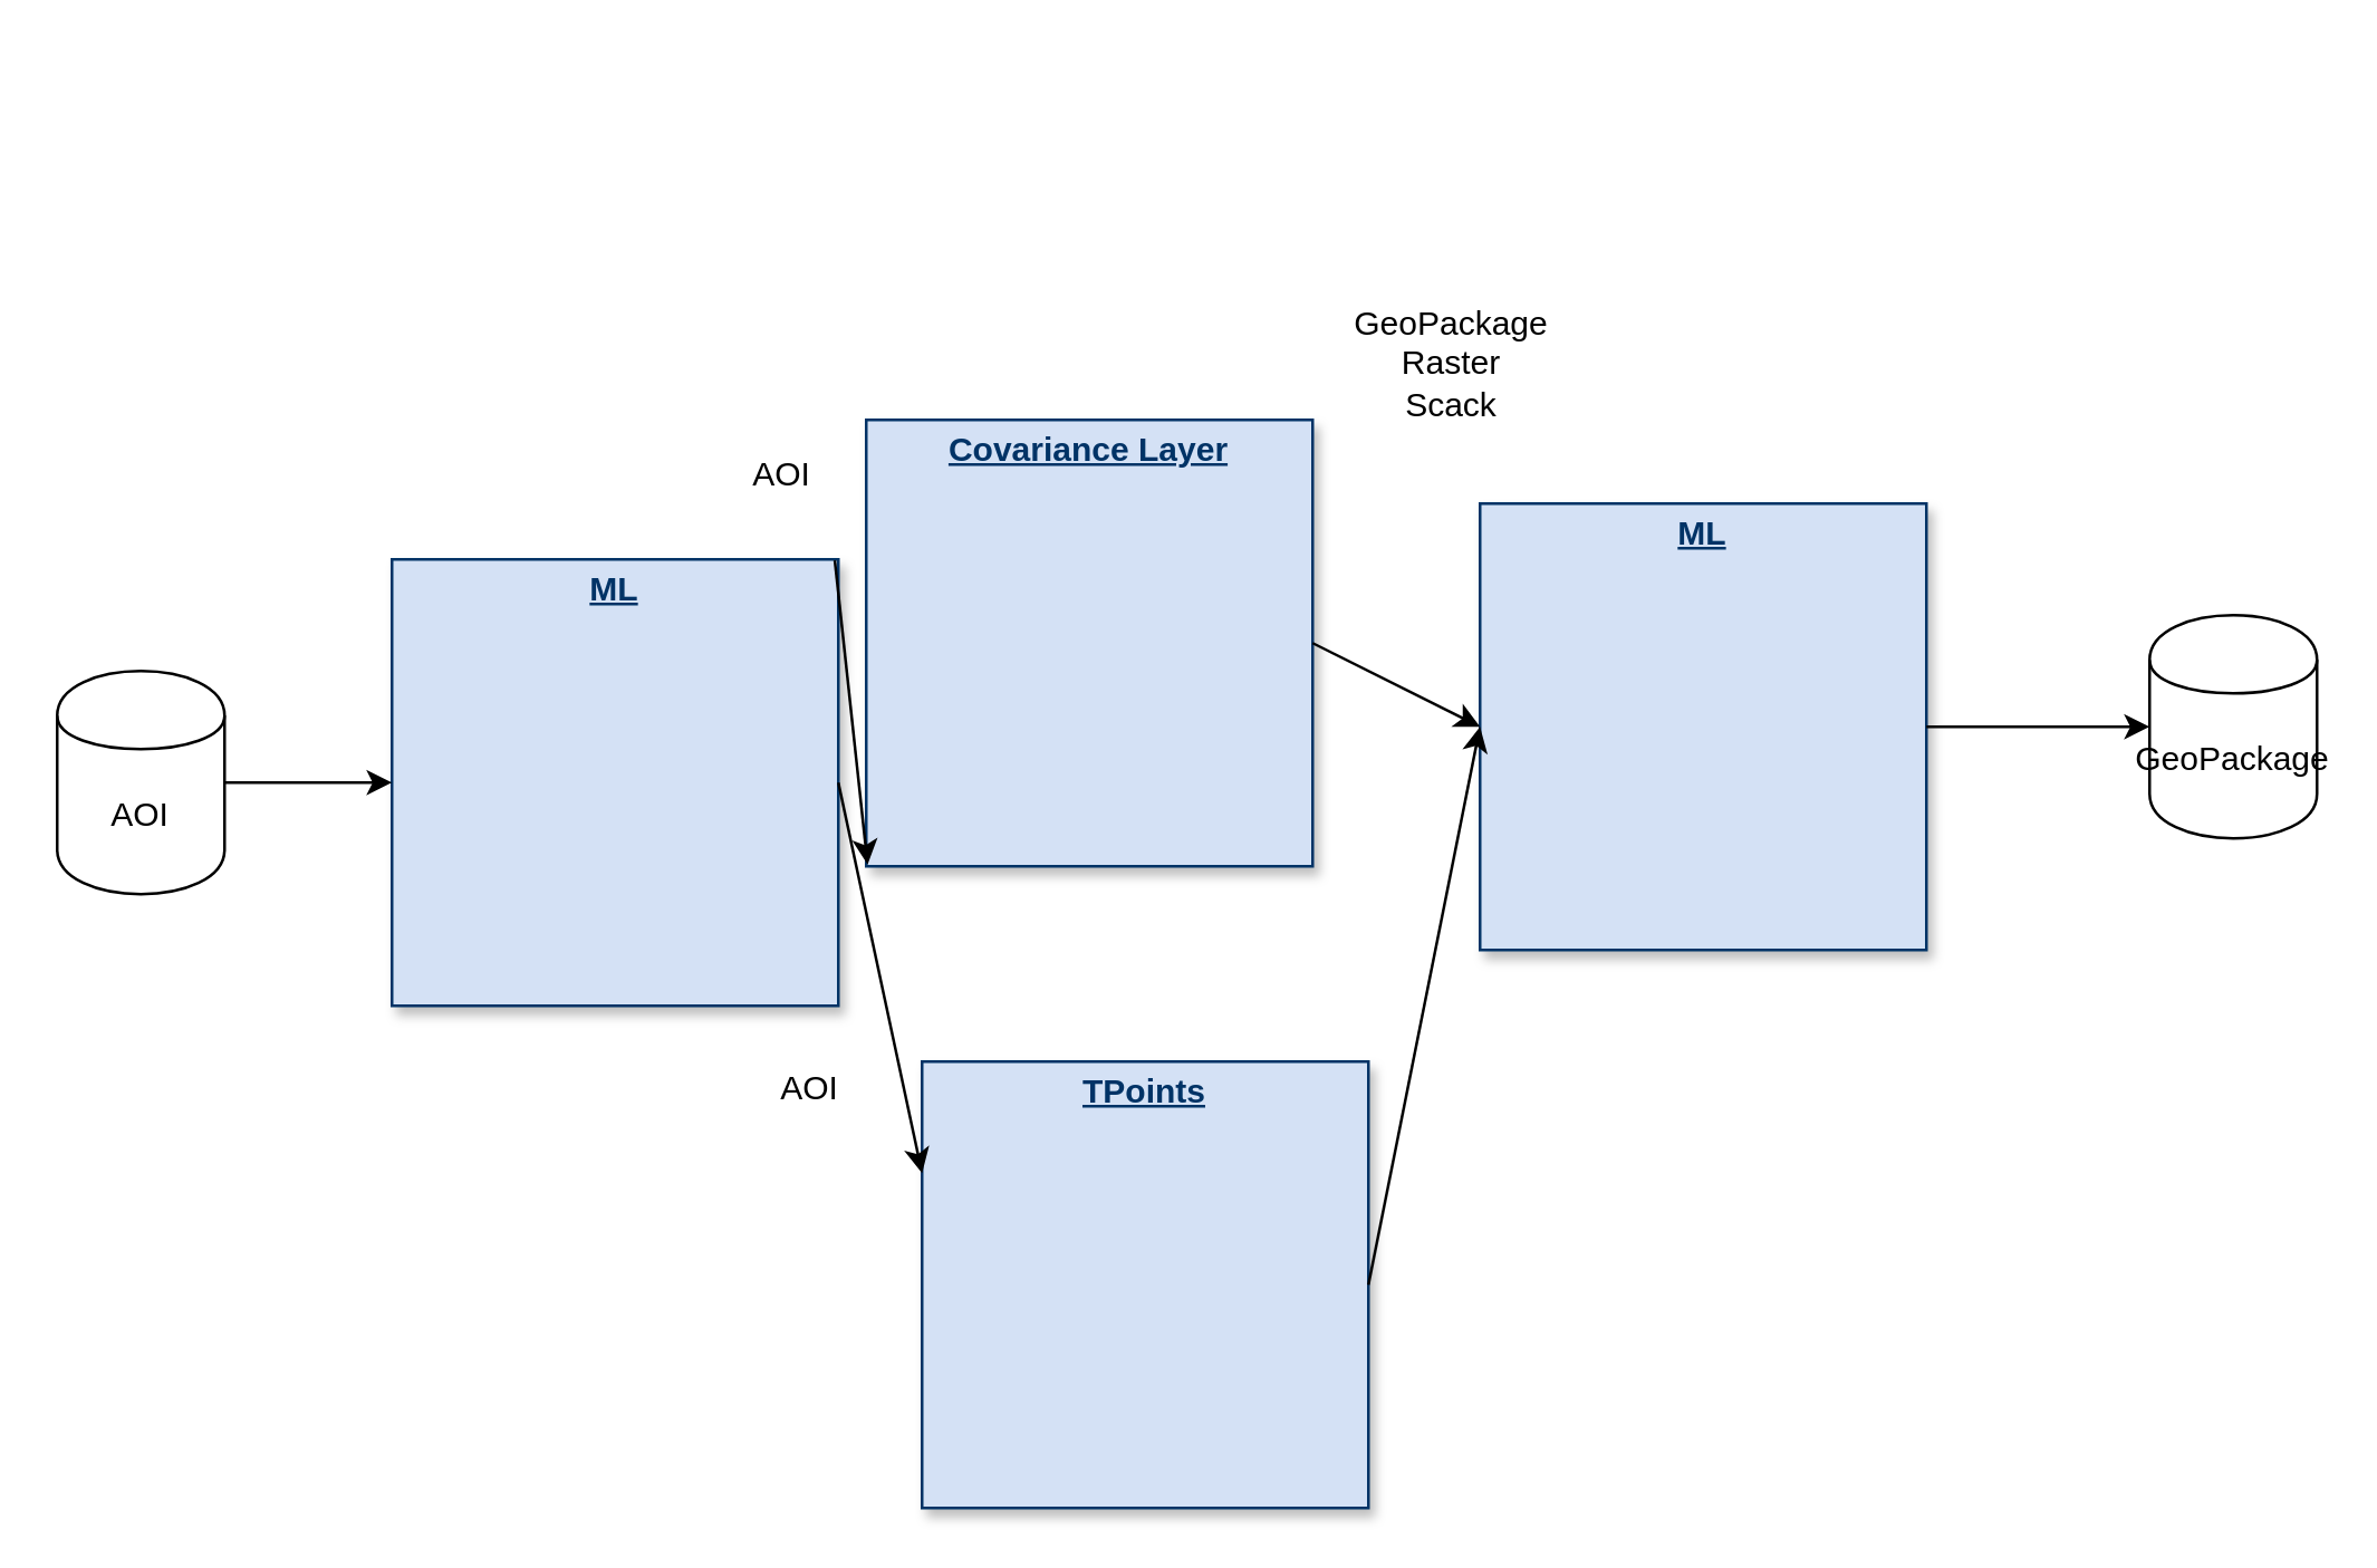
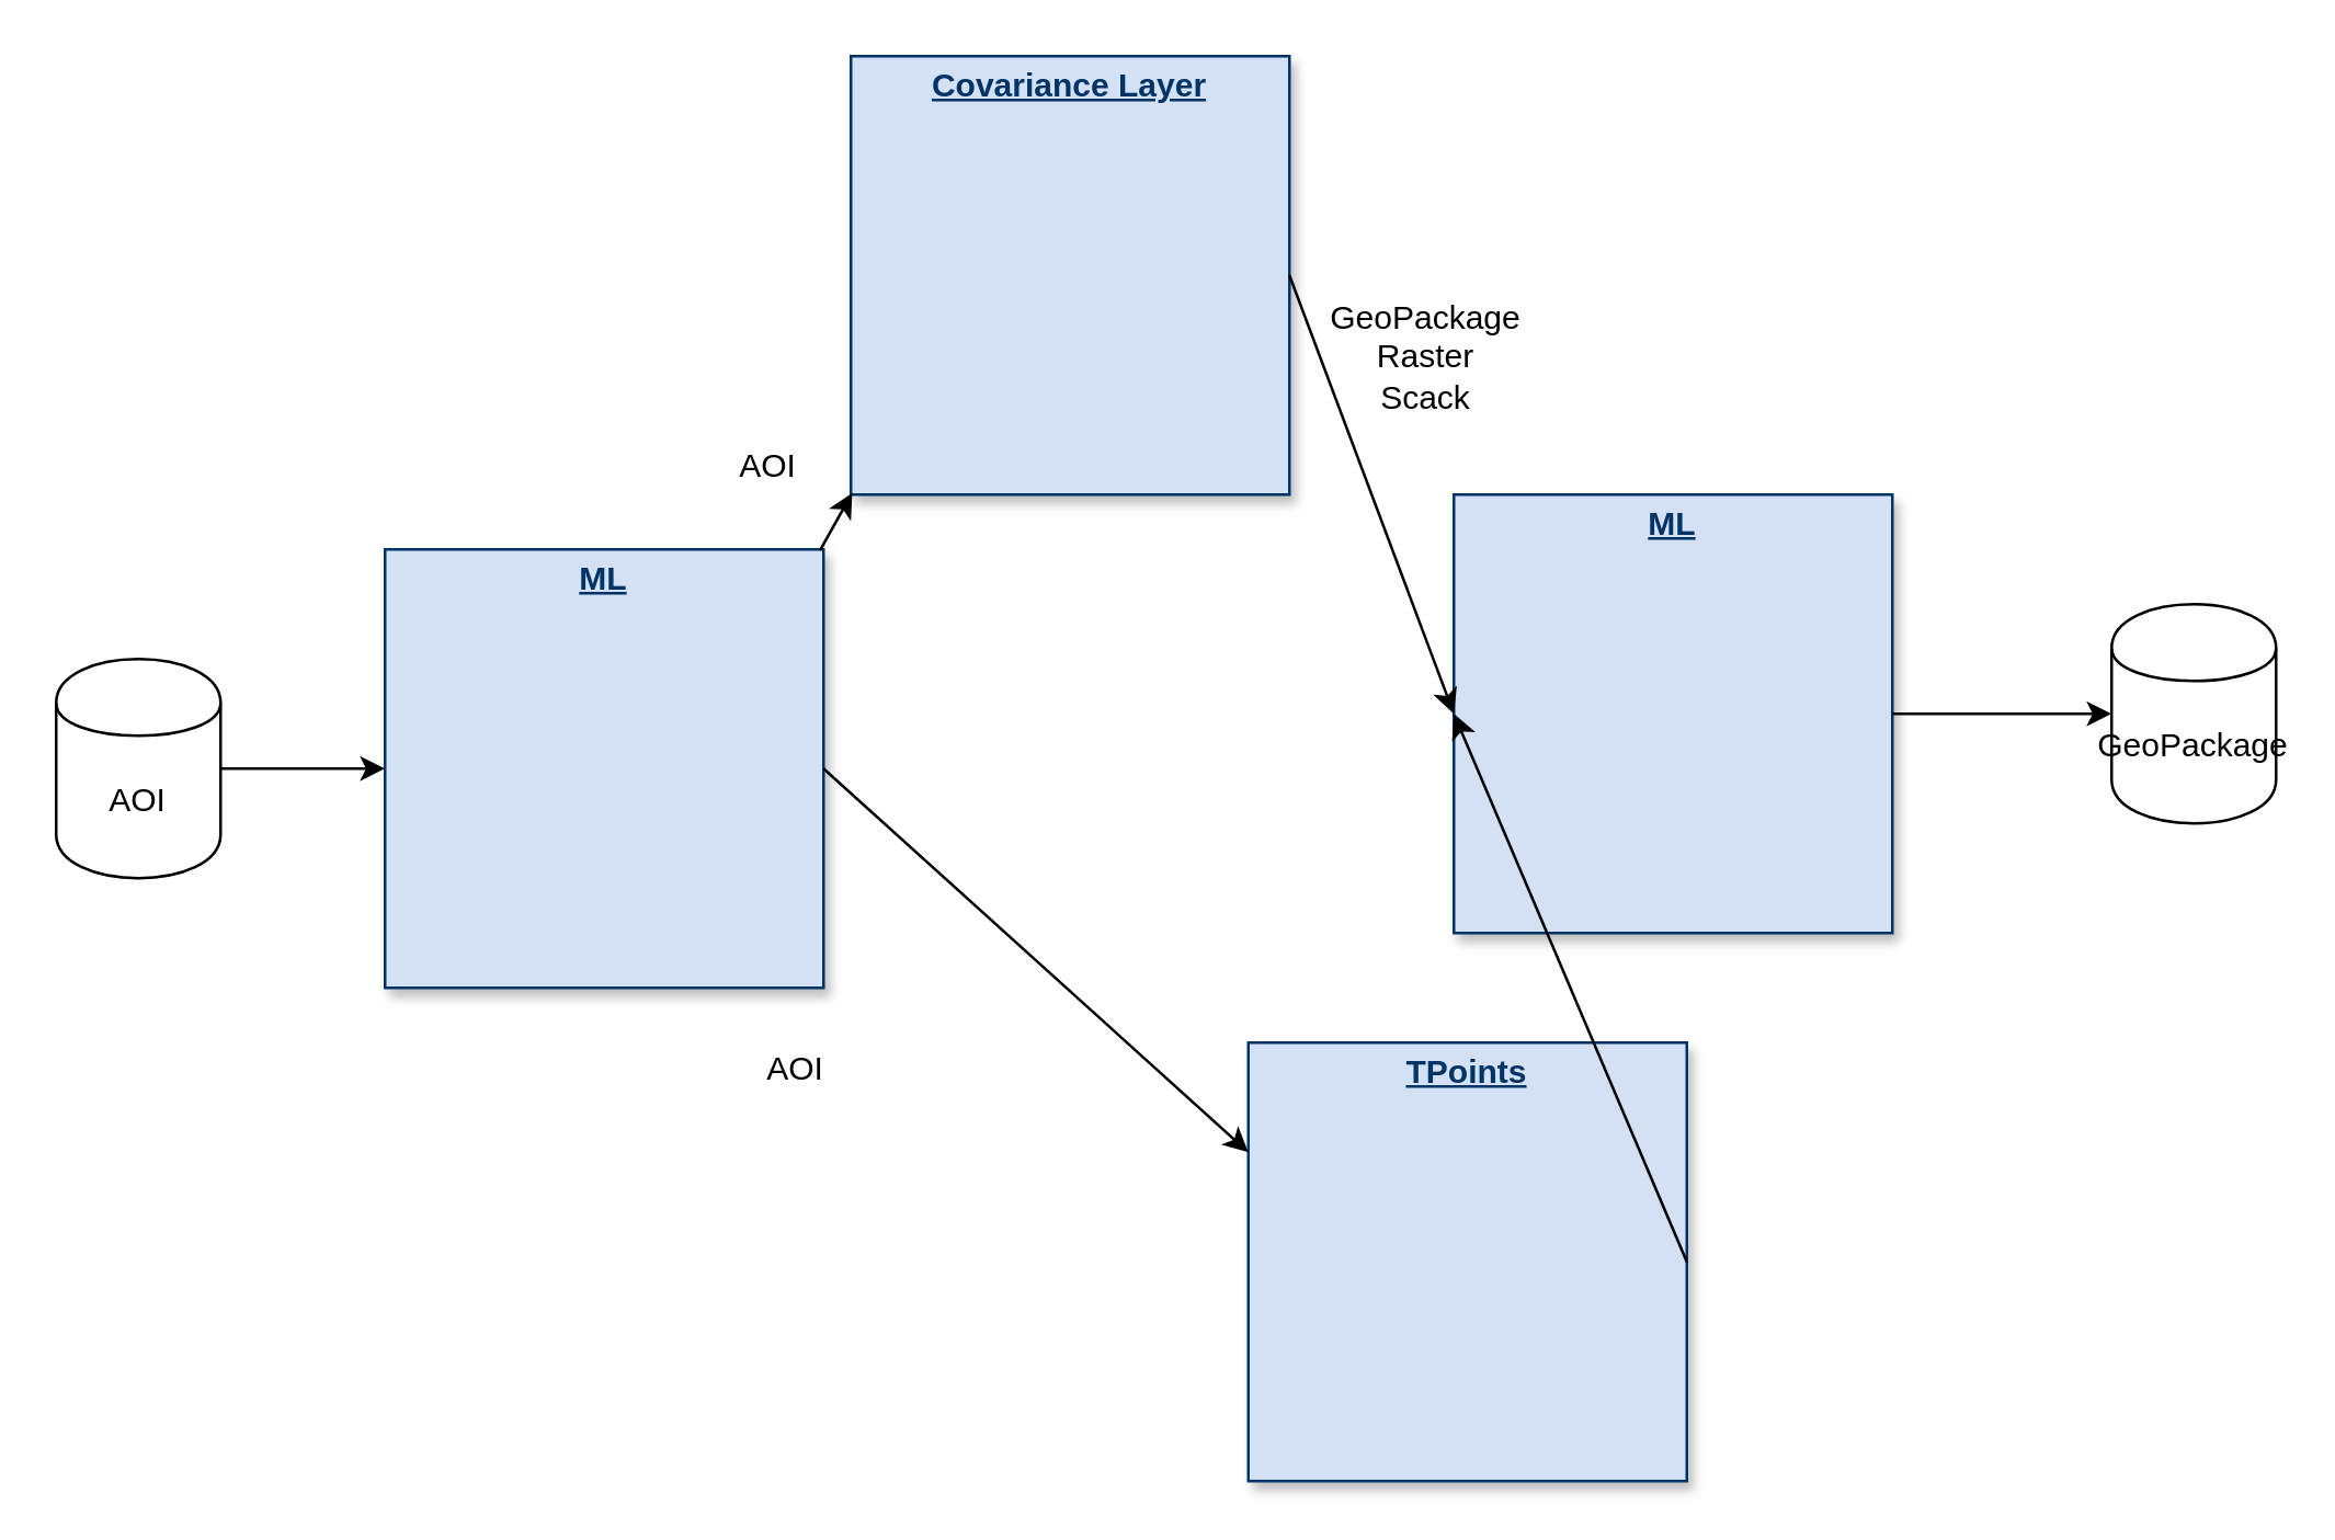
  <mxCell id="0" />
  <mxCell id="1" parent="0" />
  <mxCell id="2" value="&lt;p style=&quot;margin: 0px ; margin-top: 4px ; text-align: center ; text-decoration: underline&quot;&gt;&lt;b&gt;ML&lt;/b&gt;&lt;/p&gt;" style="verticalAlign=top;align=left;overflow=fill;fontSize=12;fontFamily=Helvetica;html=1;strokeColor=#003366;shadow=1;fillColor=#D4E1F5;fontColor=#003366" vertex="1" parent="1"><mxGeometry x="140" y="200" width="160" height="160" as="geometry" /></mxCell>
- <mxCell id="3" value="&lt;p style=&quot;margin: 0px ; margin-top: 4px ; text-align: center ; text-decoration: underline&quot;&gt;&lt;b&gt;Covariance Layer&lt;/b&gt;&lt;/p&gt;" style="verticalAlign=top;align=left;overflow=fill;fontSize=12;fontFamily=Helvetica;html=1;strokeColor=#003366;shadow=1;fillColor=#D4E1F5;fontColor=#003366" vertex="1" parent="1"><mxGeometry x="310" y="150" width="160" height="160" as="geometry" /></mxCell>
- <mxCell id="4" value="&lt;p style=&quot;margin: 0px ; margin-top: 4px ; text-align: center ; text-decoration: underline&quot;&gt;&lt;b&gt;TPoints&lt;/b&gt;&lt;/p&gt;" style="verticalAlign=top;align=left;overflow=fill;fontSize=12;fontFamily=Helvetica;html=1;strokeColor=#003366;shadow=1;fillColor=#D4E1F5;fontColor=#003366" vertex="1" parent="1"><mxGeometry x="330" y="380" width="160" height="160" as="geometry" /></mxCell>
+ <mxCell id="3" value="&lt;p style=&quot;margin: 0px ; margin-top: 4px ; text-align: center ; text-decoration: underline&quot;&gt;&lt;b&gt;Covariance Layer&lt;/b&gt;&lt;/p&gt;" style="verticalAlign=top;align=left;overflow=fill;fontSize=12;fontFamily=Helvetica;html=1;strokeColor=#003366;shadow=1;fillColor=#D4E1F5;fontColor=#003366" vertex="1" parent="1"><mxGeometry x="310" y="20" width="160" height="160" as="geometry" /></mxCell>
+ <mxCell id="4" value="&lt;p style=&quot;margin: 0px ; margin-top: 4px ; text-align: center ; text-decoration: underline&quot;&gt;&lt;b&gt;TPoints&lt;/b&gt;&lt;/p&gt;" style="verticalAlign=top;align=left;overflow=fill;fontSize=12;fontFamily=Helvetica;html=1;strokeColor=#003366;shadow=1;fillColor=#D4E1F5;fontColor=#003366" vertex="1" parent="1"><mxGeometry x="455" y="380" width="160" height="160" as="geometry" /></mxCell>
  <mxCell id="5" value="&lt;p style=&quot;margin: 0px ; margin-top: 4px ; text-align: center ; text-decoration: underline&quot;&gt;&lt;b&gt;ML&lt;/b&gt;&lt;/p&gt;" style="verticalAlign=top;align=left;overflow=fill;fontSize=12;fontFamily=Helvetica;html=1;strokeColor=#003366;shadow=1;fillColor=#D4E1F5;fontColor=#003366" vertex="1" parent="1"><mxGeometry x="530" y="180" width="160" height="160" as="geometry" /></mxCell>
  <mxCell id="6" value="" style="endArrow=classic;html=1;entryX=0;entryY=0.25;entryDx=0;entryDy=0;exitX=1;exitY=0.5;exitDx=0;exitDy=0;" edge="1" parent="1" source="2" target="4"><mxGeometry width="50" height="50" relative="1" as="geometry"><mxPoint x="330" y="600" as="sourcePoint" /><mxPoint x="380" y="550" as="targetPoint" /></mxGeometry></mxCell>
  <mxCell id="7" value="" style="endArrow=classic;html=1;entryX=0.003;entryY=0.996;entryDx=0;entryDy=0;entryPerimeter=0;exitX=0.992;exitY=0.002;exitDx=0;exitDy=0;exitPerimeter=0;" edge="1" parent="1" source="2" target="3"><mxGeometry width="50" height="50" relative="1" as="geometry"><mxPoint x="530" y="225" as="sourcePoint" /><mxPoint x="580" y="175" as="targetPoint" /></mxGeometry></mxCell>
  <mxCell id="8" value="" style="endArrow=classic;html=1;entryX=0;entryY=0.5;entryDx=0;entryDy=0;exitX=1;exitY=0.5;exitDx=0;exitDy=0;" edge="1" parent="1" source="3" target="5"><mxGeometry width="50" height="50" relative="1" as="geometry"><mxPoint x="410" y="570" as="sourcePoint" /><mxPoint x="460" y="520" as="targetPoint" /></mxGeometry></mxCell>
  <mxCell id="9" value="" style="endArrow=classic;html=1;entryX=0;entryY=0.5;entryDx=0;entryDy=0;exitX=1;exitY=0.5;exitDx=0;exitDy=0;" edge="1" parent="1" source="4" target="5"><mxGeometry width="50" height="50" relative="1" as="geometry"><mxPoint x="820" y="490" as="sourcePoint" /><mxPoint x="870" y="440" as="targetPoint" /></mxGeometry></mxCell>
  <mxCell id="10" value="AOI" style="text;html=1;strokeColor=none;fillColor=none;align=center;verticalAlign=middle;whiteSpace=wrap;rounded=0;" vertex="1" parent="1"><mxGeometry x="270" y="380" width="40" height="20" as="geometry" /></mxCell>
  <mxCell id="11" value="AOI" style="text;html=1;strokeColor=none;fillColor=none;align=center;verticalAlign=middle;whiteSpace=wrap;rounded=0;" vertex="1" parent="1"><mxGeometry x="260" y="160" width="40" height="20" as="geometry" /></mxCell>
  <mxCell id="12" value="GeoPackage Raster Scack" style="text;html=1;strokeColor=none;fillColor=none;align=center;verticalAlign=middle;whiteSpace=wrap;rounded=0;" vertex="1" parent="1"><mxGeometry x="500" y="120" width="40" height="20" as="geometry" /></mxCell>
  <mxCell id="13" value="GeoPackage" style="shape=cylinder;whiteSpace=wrap;html=1;boundedLbl=1;backgroundOutline=1;" vertex="1" parent="1"><mxGeometry x="770" y="220" width="60" height="80" as="geometry" /></mxCell>
  <mxCell id="14" value="" style="endArrow=classic;html=1;entryX=0;entryY=0.5;entryDx=0;entryDy=0;exitX=1;exitY=0.5;exitDx=0;exitDy=0;" edge="1" parent="1" source="5" target="13"><mxGeometry width="50" height="50" relative="1" as="geometry"><mxPoint x="140" y="650" as="sourcePoint" /><mxPoint x="190" y="600" as="targetPoint" /></mxGeometry></mxCell>
  <mxCell id="15" value="" style="endArrow=classic;html=1;entryX=0;entryY=0.5;entryDx=0;entryDy=0;exitX=1;exitY=0.5;exitDx=0;exitDy=0;" edge="1" parent="1" source="16" target="2"><mxGeometry width="50" height="50" relative="1" as="geometry"><mxPoint x="60" y="180" as="sourcePoint" /><mxPoint y="130" as="targetPoint" x="110" /></mxGeometry></mxCell>
  <mxCell id="16" value="AOI" style="shape=cylinder;whiteSpace=wrap;html=1;boundedLbl=1;backgroundOutline=1;" vertex="1" parent="1"><mxGeometry x="20" y="240" width="60" height="80" as="geometry" /></mxCell>
